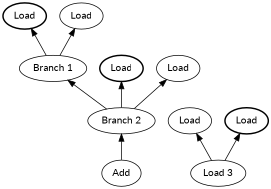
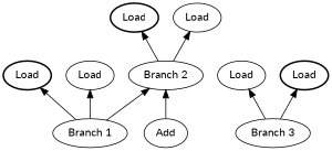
  strict digraph {
    fontname=Lato
    rankdir=BT
    node [fontname=Lato]
    edge [fontname=Lato]
    n1 [label=Load style=bold]
    "Branch 1"
    n3 [label=Load]
    "Branch 2"
    n5 [label=Load style=bold]
    n6 [label=Load]
    Add
    n8 [label=Load]
-   "Branch 3" [label="Load 3"]
+   "Branch 3"
    n10 [label=Load style=bold]
    "Branch 1" -> n1
    "Branch 1" -> n3
-   "Branch 2" -> "Branch 1"
+   "Branch 1" -> "Branch 2"
    "Branch 2" -> n5
    "Branch 2" -> n6
    Add -> "Branch 2"
    "Branch 3" -> n8
    "Branch 3" -> n10
  }
